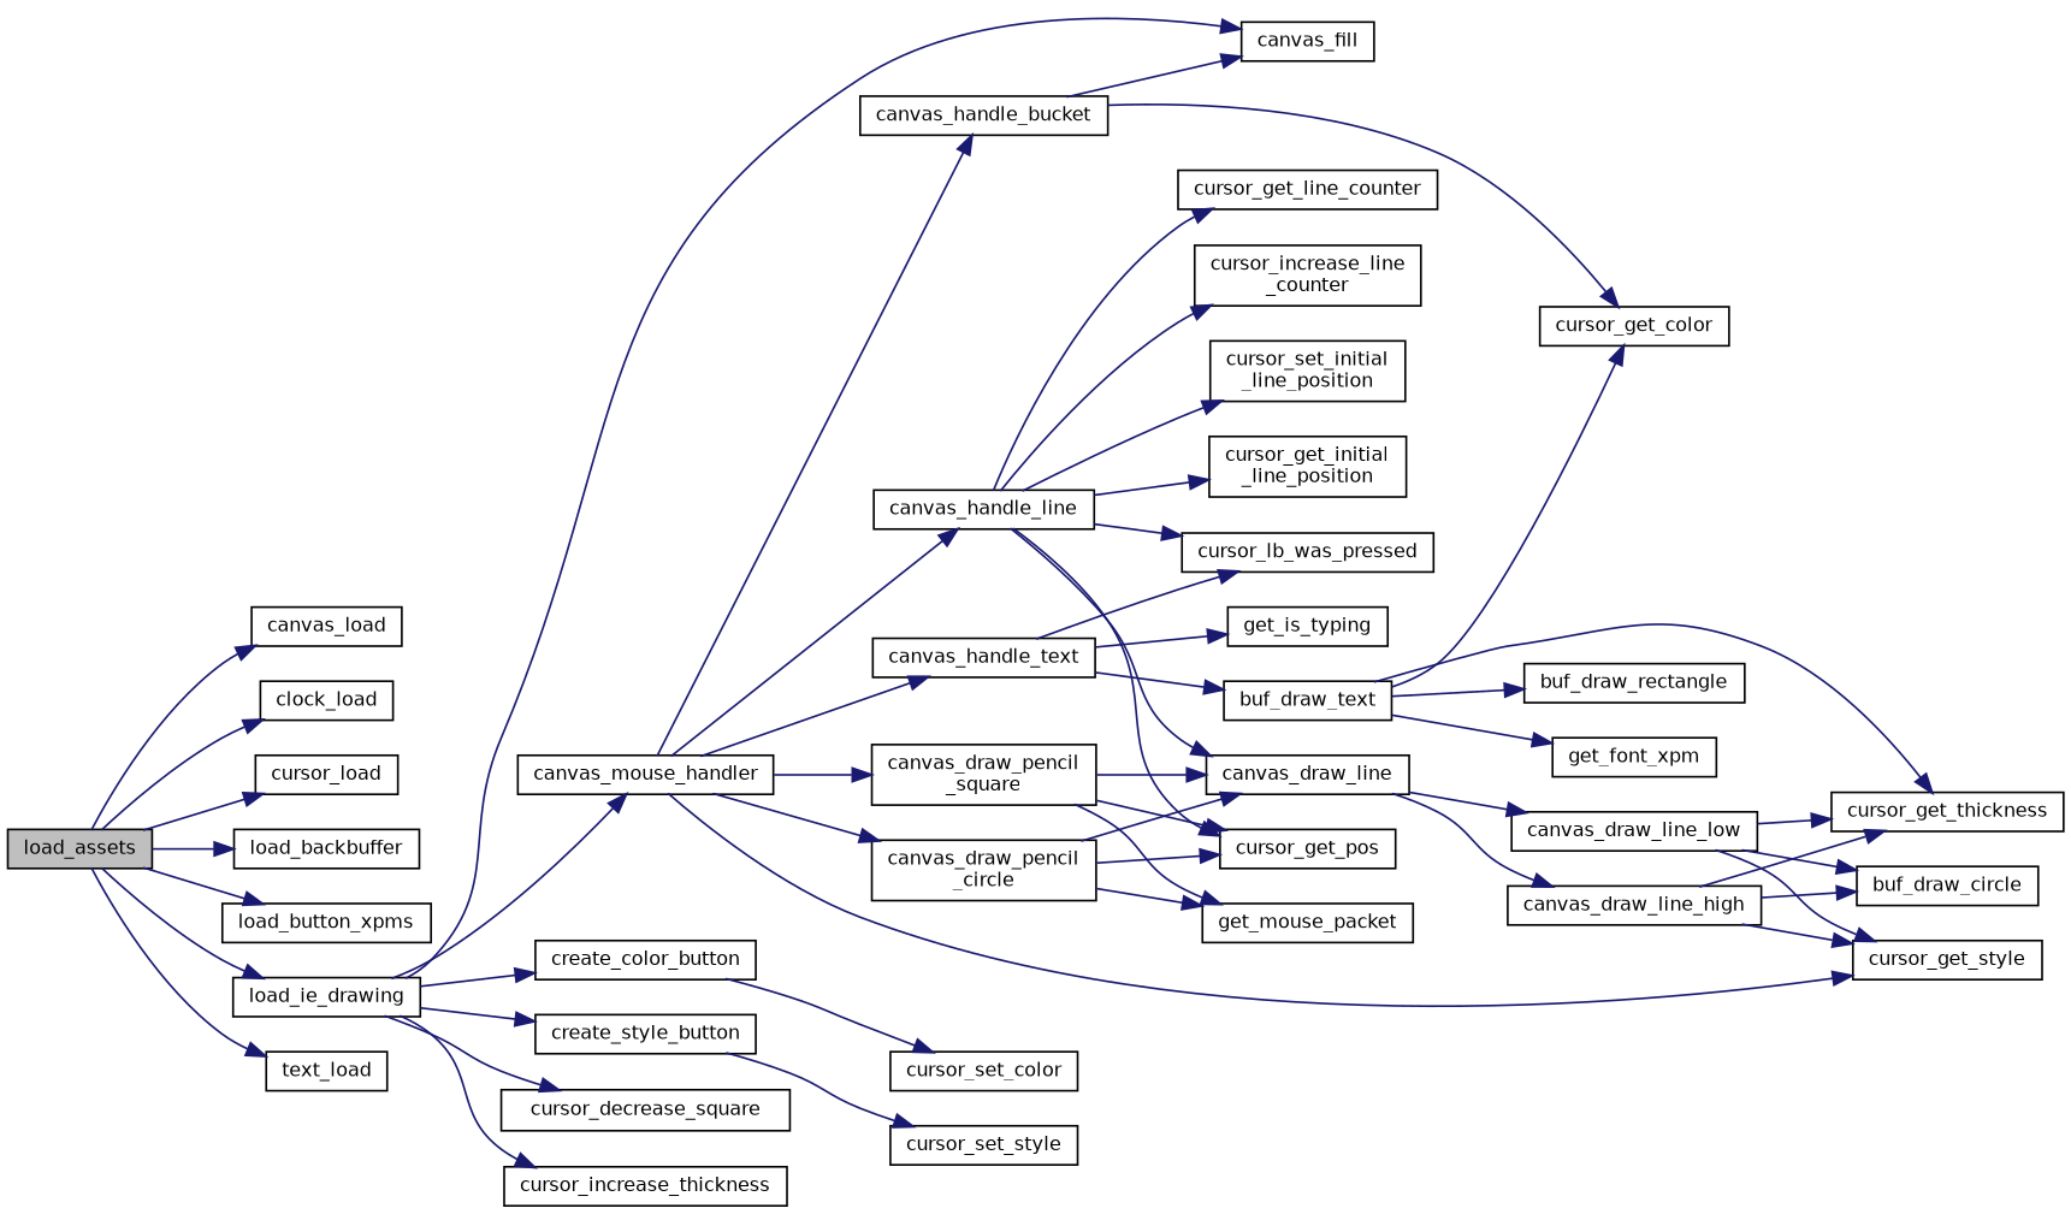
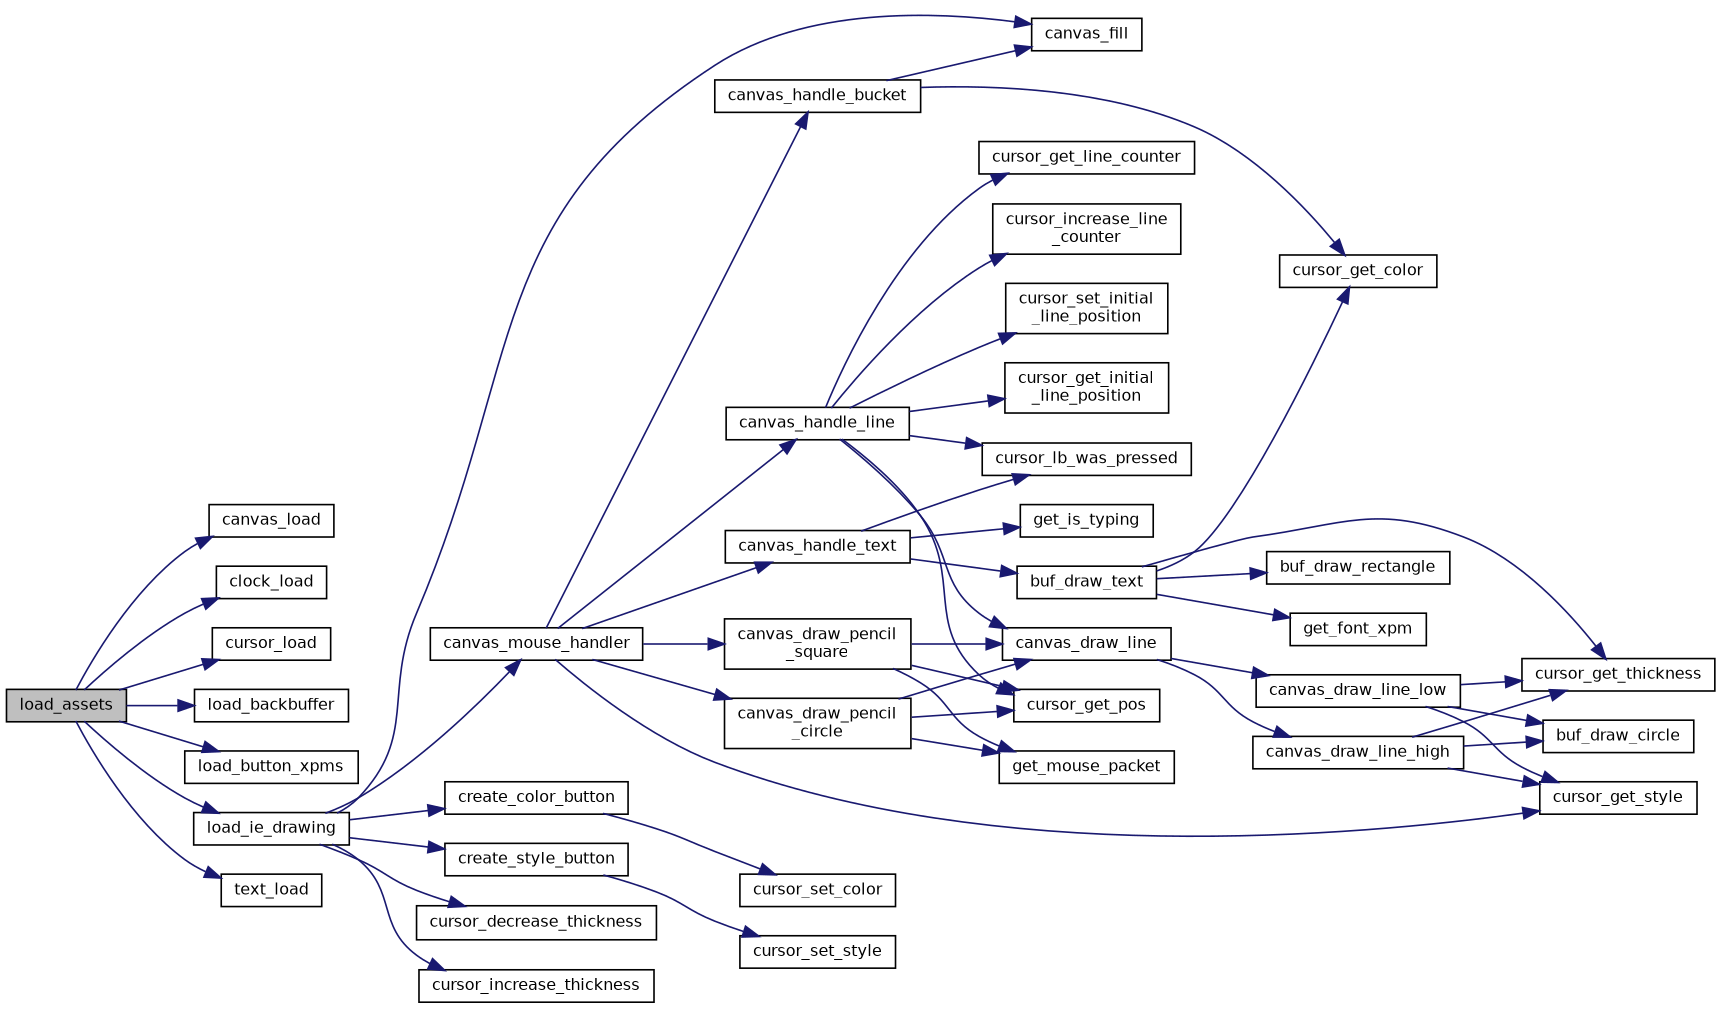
  digraph {
    rankdir=LR
    node [color=black fillcolor=white fontname=Helvetica fontsize=10 shape=record style=filled]
    edge [color=midnightblue fontname=Helvetica fontsize=10 labelfontname=Helvetica labelfontsize=10 style=solid]
    n1 [fillcolor=grey75 fontcolor=black height=0.2 label=load_assets width=0.4]
    n2 [height=0.2 label=canvas_load width=0.4]
    n3 [height=0.2 label=clock_load width=0.4]
    n4 [height=0.2 label=cursor_load width=0.4]
    n5 [height=0.2 label=load_backbuffer width=0.4]
    n6 [height=0.2 label=load_button_xpms width=0.4]
    n7 [height=0.2 label=load_ie_drawing width=0.4]
    n8 [height=0.2 label=text_load width=0.4]
    n9 [height=0.2 label=canvas_fill width=0.4]
    n10 [height=0.2 label=canvas_mouse_handler width=0.4]
    n11 [height=0.2 label=create_color_button width=0.4]
    n12 [height=0.2 label=create_style_button width=0.4]
-   n13 [height=0.2 label=cursor_decrease_square width=0.4]
+   n13 [height=0.2 label=cursor_decrease_thickness width=0.4]
    n14 [height=0.2 label=cursor_increase_thickness width=0.4]
    n15 [height=0.2 label="canvas_draw_pencil\l_circle" width=0.4]
    n16 [height=0.2 label=cursor_get_style width=0.4]
    n17 [height=0.2 label="canvas_draw_pencil\l_square" width=0.4]
    n18 [height=0.2 label=canvas_handle_bucket width=0.4]
    n19 [height=0.2 label=canvas_handle_line width=0.4]
    n20 [height=0.2 label=canvas_handle_text width=0.4]
    n21 [height=0.2 label=cursor_set_color width=0.4]
    n22 [height=0.2 label=cursor_set_style width=0.4]
    n23 [height=0.2 label=canvas_draw_line width=0.4]
    n24 [height=0.2 label=cursor_get_pos width=0.4]
    n25 [height=0.2 label=get_mouse_packet width=0.4]
    n26 [height=0.2 label=cursor_get_color width=0.4]
    n27 [height=0.2 label="cursor_get_initial\l_line_position" width=0.4]
    n28 [height=0.2 label=cursor_get_line_counter width=0.4]
    n29 [height=0.2 label="cursor_increase_line\l_counter" width=0.4]
    n30 [height=0.2 label=cursor_lb_was_pressed width=0.4]
    n31 [height=0.2 label="cursor_set_initial\l_line_position" width=0.4]
    n32 [height=0.2 label=buf_draw_text width=0.4]
    n33 [height=0.2 label=get_is_typing width=0.4]
    n34 [height=0.2 label=canvas_draw_line_high width=0.4]
    n35 [height=0.2 label=canvas_draw_line_low width=0.4]
    n36 [height=0.2 label=buf_draw_circle width=0.4]
    n37 [height=0.2 label=cursor_get_thickness width=0.4]
    n38 [height=0.2 label=buf_draw_rectangle width=0.4]
    n39 [height=0.2 label=get_font_xpm width=0.4]
    n1 -> n2
    n1 -> n3
    n1 -> n4
    n1 -> n5
    n1 -> n6
    n1 -> n7
    n1 -> n8
    n7 -> n9
    n7 -> n10
    n7 -> n11
    n7 -> n12
    n7 -> n13
    n7 -> n14
    n10 -> n15
    n10 -> n16
    n10 -> n17
    n10 -> n18
    n10 -> n19
    n10 -> n20
    n11 -> n21
    n12 -> n22
    n15 -> n23
    n15 -> n24
    n15 -> n25
    n17 -> n23
    n17 -> n24
    n17 -> n25
    n18 -> n9
    n18 -> n26
    n19 -> n23
    n19 -> n24
    n19 -> n27
    n19 -> n28
    n19 -> n29
    n19 -> n30
    n19 -> n31
    n20 -> n30
    n20 -> n32
    n20 -> n33
    n23 -> n34
    n23 -> n35
    n32 -> n26
    n32 -> n37
    n32 -> n38
    n32 -> n39
    n34 -> n16
    n34 -> n36
    n34 -> n37
    n35 -> n16
    n35 -> n36
    n35 -> n37
  }
